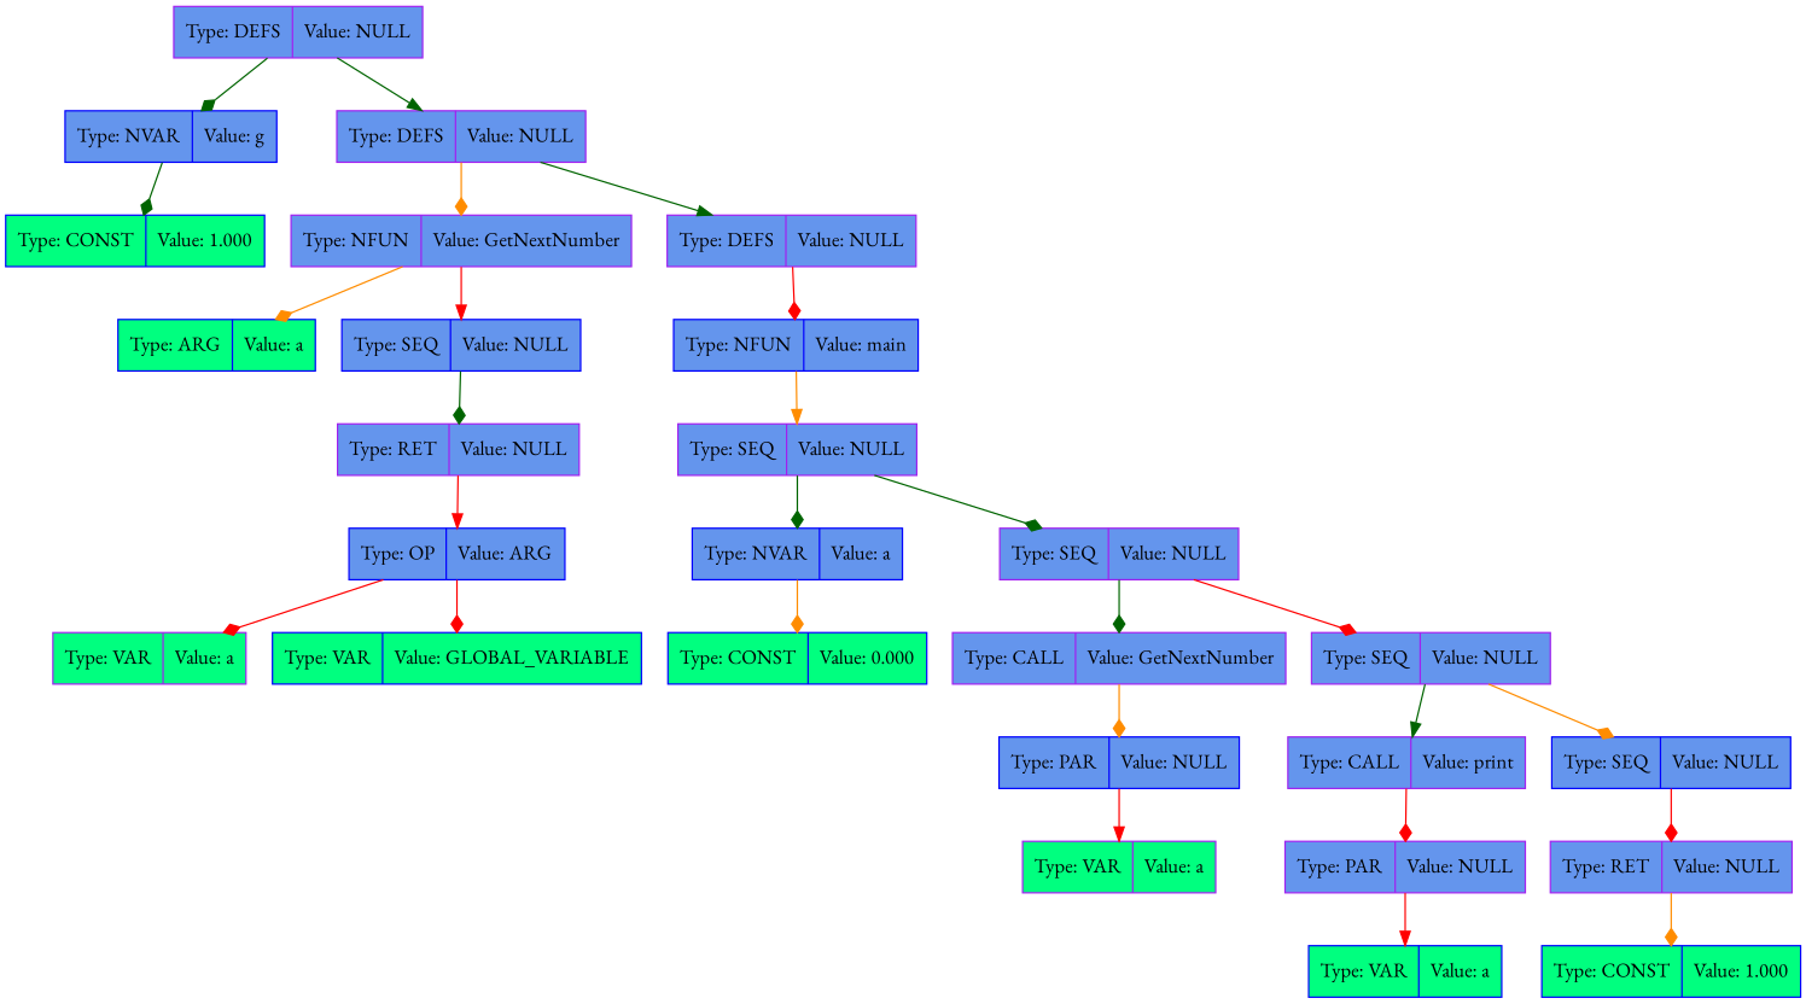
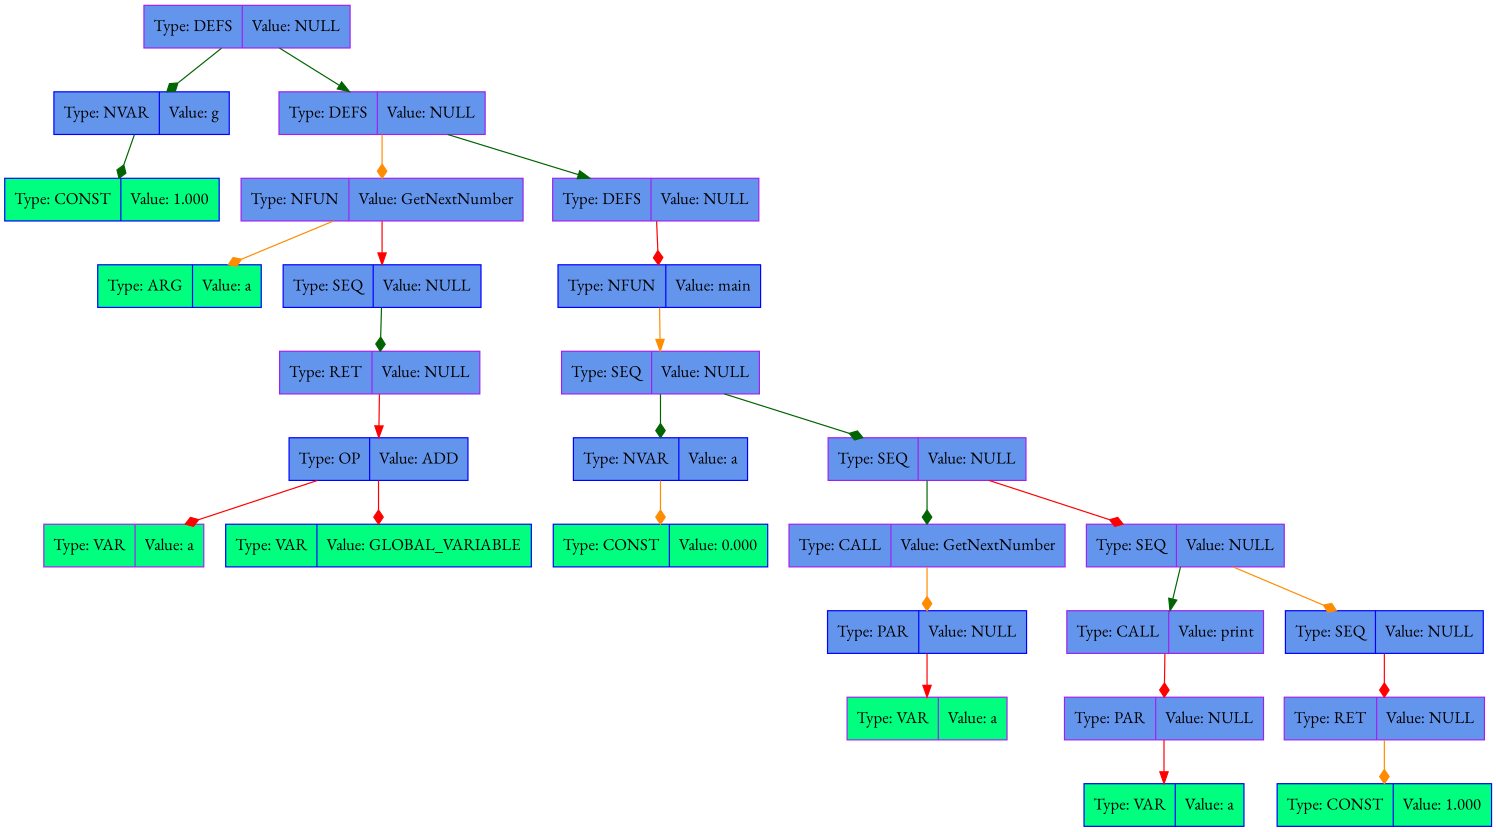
  digraph {
    ordering=out
    fontname="EB Garamond"
    node [fillcolor=cornflowerblue shape=record style=filled color=purple fontname="EB Garamond"]
    edge [color=red arrowhead=diamond fontname="EB Garamond"]
    n1 [label="Type: DEFS|Value: NULL"]
    n2 [label="Type: NVAR|Value: g" color=blue]
    n3 [label="Type: DEFS|Value: NULL"]
    n4 [fillcolor=springGreen label="Type: CONST|Value: 1.000" color=blue]
    n5 [label="Type: NFUN|Value: GetNextNumber"]
    n6 [label="Type: DEFS|Value: NULL"]
    n7 [fillcolor=springGreen label="Type: ARG|Value: a" color=blue]
    n8 [label="Type: SEQ|Value: NULL" color=blue]
    n9 [label="Type: RET|Value: NULL"]
-   n10 [label="Type: OP|Value: ARG" color=blue]
+   n10 [label="Type: OP|Value: ADD" color=blue]
    n11 [fillcolor=springGreen label="Type: VAR|Value: a"]
    n12 [fillcolor=springGreen label="Type: VAR|Value: GLOBAL_VARIABLE" color=blue]
    n13 [label="Type: NFUN|Value: main" color=blue]
    n14 [label="Type: SEQ|Value: NULL"]
    n15 [label="Type: NVAR|Value: a" color=blue]
    n16 [label="Type: SEQ|Value: NULL"]
    n17 [fillcolor=springGreen label="Type: CONST|Value: 0.000" color=blue]
    n18 [label="Type: CALL|Value: GetNextNumber"]
    n19 [label="Type: SEQ|Value: NULL"]
    n20 [label="Type: PAR|Value: NULL" color=blue]
    n21 [fillcolor=springGreen label="Type: VAR|Value: a"]
    n22 [label="Type: CALL|Value: print"]
    n23 [label="Type: SEQ|Value: NULL" color=blue]
    n24 [label="Type: PAR|Value: NULL"]
    n25 [fillcolor=springGreen label="Type: VAR|Value: a" color=blue]
    n26 [label="Type: RET|Value: NULL"]
    n27 [fillcolor=springGreen label="Type: CONST|Value: 1.000" color=blue]
    n1 -> n2 [color=darkgreen]
    n1 -> n3 [color=darkgreen arrowhead=normal]
    n2 -> n4 [color=darkgreen]
    n3 -> n5 [color=darkorange]
    n3 -> n6 [color=darkgreen arrowhead=normal]
    n5 -> n7 [color=darkorange]
    n5 -> n8 [arrowhead=normal]
    n6 -> n13
    n8 -> n9 [color=darkgreen]
    n9 -> n10 [arrowhead=normal]
    n10 -> n11
    n10 -> n12
    n13 -> n14 [color=darkorange arrowhead=normal]
    n14 -> n15 [color=darkgreen]
    n14 -> n16 [color=darkgreen]
    n15 -> n17 [color=darkorange]
    n16 -> n18 [color=darkgreen]
    n16 -> n19
    n18 -> n20 [color=darkorange]
    n19 -> n22 [color=darkgreen arrowhead=normal]
    n19 -> n23 [color=darkorange]
    n20 -> n21 [arrowhead=normal]
    n22 -> n24
    n23 -> n26
    n24 -> n25 [arrowhead=normal]
    n26 -> n27 [color=darkorange]
  }
